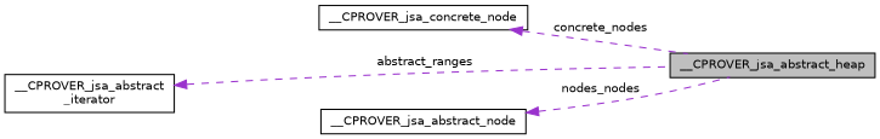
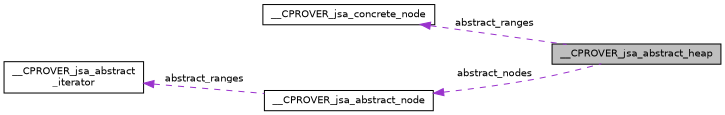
  digraph {
    rankdir=LR
    node [color=black fontname=Helvetica fontsize=10 shape=record]
    edge [color=darkorchid3 dir=back fontname=Helvetica fontsize=10 labelfontname=Helvetica labelfontsize=10 style=dashed]
    n1 [fillcolor=grey75 fontcolor=black height=0.2 label=__CPROVER_jsa_abstract_heap style=filled width=0.4]
    n2 [height=0.2 label=__CPROVER_jsa_concrete_node width=0.4]
    n3 [height=0.2 label=__CPROVER_jsa_abstract_node width=0.4]
    n4 [height=0.2 label="__CPROVER_jsa_abstract\l_iterator" width=0.4]
-   n2 -> n1 [label=" concrete_nodes"]
-   n3 -> n1 [label=" nodes_nodes"]
-   n4 -> n1 [label=" abstract_ranges"]
+   n2 -> n1 [label=" abstract_ranges"]
+   n3 -> n1 [label=" abstract_nodes"]
+   n4 -> n3 [label=" abstract_ranges"]
  }
